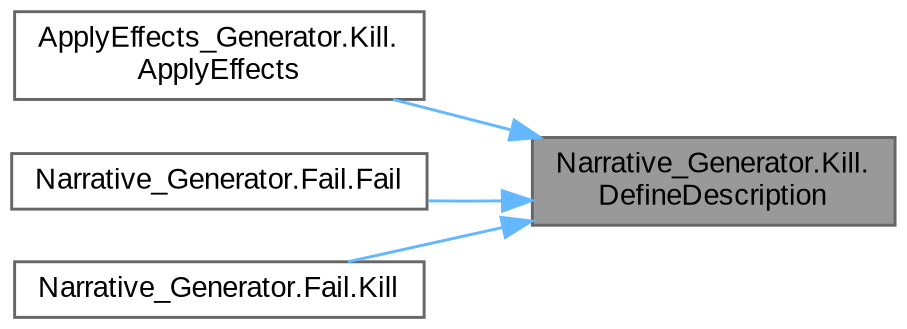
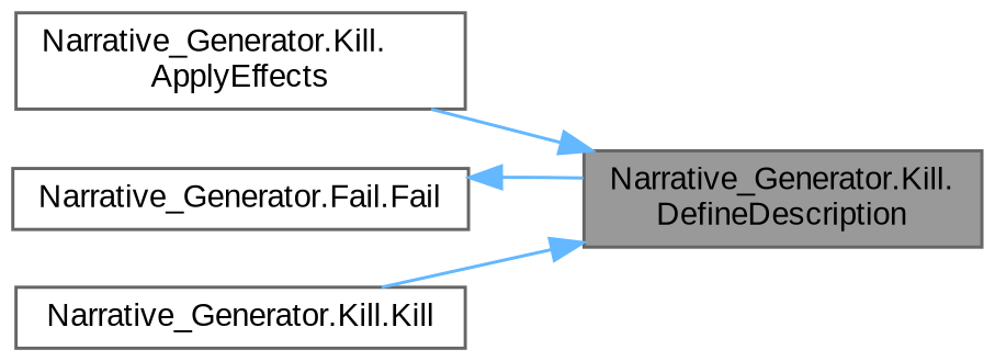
  digraph {
    fontname="Liberation Sans"
    rankdir=RL
    node [color=grey40 fillcolor=white fontname="Liberation Sans" fontsize=10 shape=box style=filled]
    edge [color=steelblue1 dir=back fontname="Liberation Sans" fontsize=10 labelfontname=Helvetica labelfontsize=10 style=solid]
    n1 [color=gray40 fillcolor=grey60 fontcolor=black height=0.2 label="Narrative_Generator.Kill.\lDefineDescription" width=0.4]
-   n2 [height=0.2 label="ApplyEffects_Generator.Kill.\lApplyEffects" width=0.4]
+   n2 [height=0.2 label="Narrative_Generator.Kill.\lApplyEffects" width=0.4]
    n3 [height=0.2 label="Narrative_Generator.Fail.Fail" width=0.4]
-   n4 [height=0.2 label="Narrative_Generator.Fail.Kill" width=0.4]
+   n4 [height=0.2 label="Narrative_Generator.Kill.Kill" width=0.4]
    n1 -> n2
-   n1 -> n3
+   n3 -> n1
    n1 -> n4
  }
